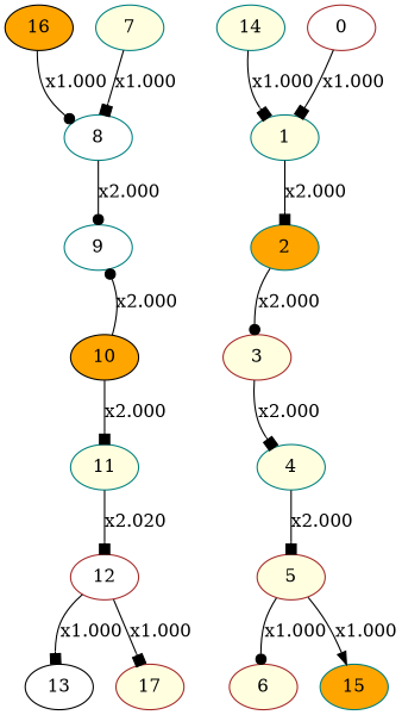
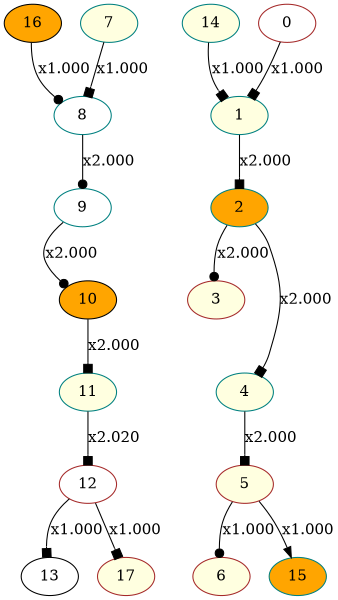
  digraph {
    node [color=teal fillcolor=lightyellow style=filled]
    edge [arrowhead=box]
    8 [fillcolor=white]
    9 [fillcolor=white]
    10 [color=black fillcolor=orange]
    11
    16 [color=black fillcolor=orange]
    12 [color=brown fillcolor=white]
    14
    1
    2 [fillcolor=orange]
    3 [color=brown]
    4
    5 [color=brown]
    13 [color=black fillcolor=white]
    17 [color=brown]
    7
    6 [color=brown]
    15 [fillcolor=orange]
    0 [color=brown fillcolor=white]
    8 -> 9 [arrowhead=dot label="x2.000"]
-   10 -> 9 [arrowhead=dot label="x2.000"]
+   9 -> 10 [arrowhead=dot label="x2.000"]
    10 -> 11 [label="x2.000"]
    11 -> 12 [label="x2.020"]
    16 -> 8 [arrowhead=dot label="x1.000"]
    12 -> 13 [label="x1.000"]
    12 -> 17 [label="x1.000"]
    14 -> 1 [label="x1.000"]
    1 -> 2 [label="x2.000"]
    2 -> 3 [arrowhead=dot label="x2.000"]
-   3 -> 4 [label="x2.000"]
+   2 -> 4 [label="x2.000"]
    4 -> 5 [label="x2.000"]
    5 -> 6 [arrowhead=dot label="x1.000"]
    5 -> 15 [arrowhead=normal label="x1.000"]
    7 -> 8 [label="x1.000"]
    0 -> 1 [label="x1.000"]
  }
